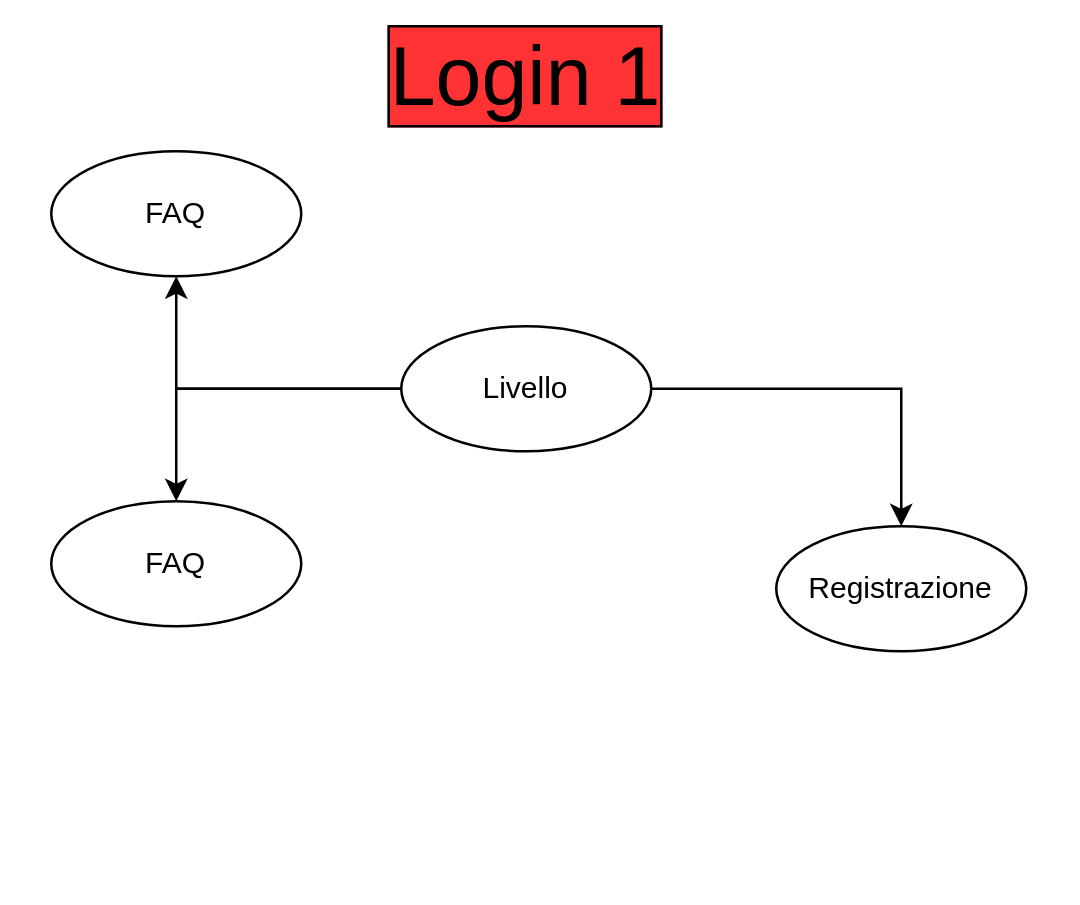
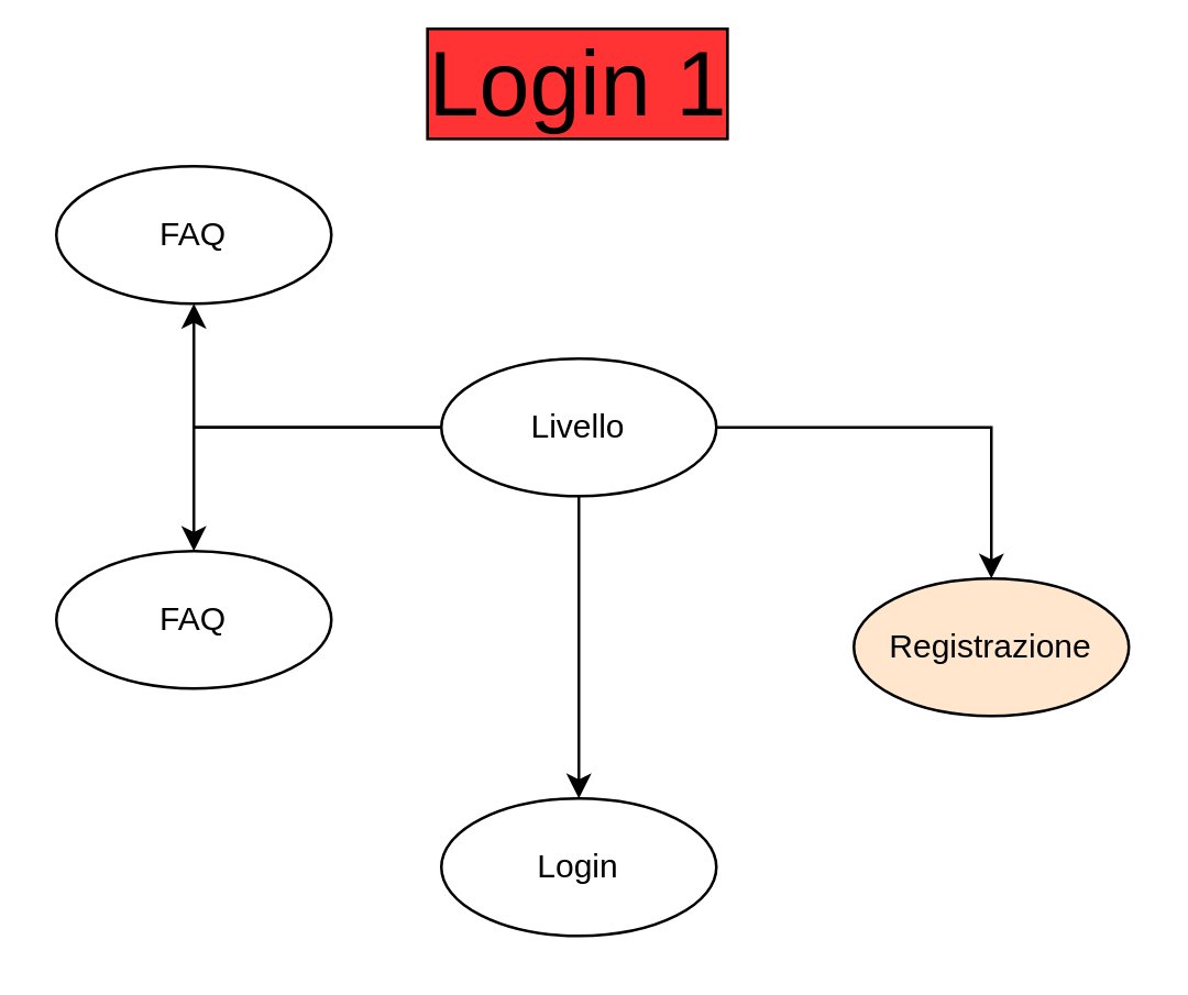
  <mxCell id="0" />
  <mxCell id="1" parent="0" />
  <mxCell id="2" style="edgeStyle=orthogonalEdgeStyle;rounded=0;orthogonalLoop=1;jettySize=auto;html=1;entryX=0.5;entryY=0;entryDx=0;entryDy=0;" parent="1" source="6" target="7" edge="1"><mxGeometry relative="1" as="geometry" /></mxCell>
  <mxCell id="3" style="edgeStyle=orthogonalEdgeStyle;rounded=0;orthogonalLoop=1;jettySize=auto;html=1;entryX=0.5;entryY=0;entryDx=0;entryDy=0;" parent="1" source="6" target="8" edge="1"><mxGeometry relative="1" as="geometry" /></mxCell>
+ <mxCell id="4" style="edgeStyle=orthogonalEdgeStyle;rounded=0;orthogonalLoop=1;jettySize=auto;html=1;entryX=0.5;entryY=0;entryDx=0;entryDy=0;" parent="1" source="6" target="9" edge="1"><mxGeometry relative="1" as="geometry" /></mxCell>
  <mxCell id="5" style="edgeStyle=orthogonalEdgeStyle;rounded=0;orthogonalLoop=1;jettySize=auto;html=1;entryX=0.5;entryY=1;entryDx=0;entryDy=0;" edge="1" parent="1" source="6" target="11"><mxGeometry relative="1" as="geometry" /></mxCell>
  <mxCell id="6" value="Livello" style="ellipse;whiteSpace=wrap;html=1;" parent="1" vertex="1"><mxGeometry x="160" y="130" width="100" height="50" as="geometry" /></mxCell>
  <mxCell id="7" value="FAQ" style="ellipse;whiteSpace=wrap;html=1;" parent="1" vertex="1"><mxGeometry x="20" y="200" width="100" height="50" as="geometry" /></mxCell>
- <mxCell id="8" value="Registrazione" style="ellipse;whiteSpace=wrap;html=1;" parent="1" vertex="1"><mxGeometry x="310" y="210" width="100" height="50" as="geometry" /></mxCell>
+ <mxCell id="8" value="Registrazione" style="ellipse;whiteSpace=wrap;html=1;fillColor=#ffe6cc;" parent="1" vertex="1"><mxGeometry x="310" y="210" width="100" height="50" as="geometry" /></mxCell>
+ <mxCell id="9" value="Login" style="ellipse;whiteSpace=wrap;html=1;" parent="1" vertex="1"><mxGeometry x="160" y="290" width="100" height="50" as="geometry" /></mxCell>
  <mxCell id="10" value="Login 1" style="text;html=1;align=center;verticalAlign=middle;whiteSpace=wrap;rounded=0;fontSize=33;labelBorderColor=#000000;labelBackgroundColor=#FF3333;" parent="1" vertex="1"><mxGeometry x="135" y="20" width="150" height="20" as="geometry" /></mxCell>
  <mxCell id="11" value="FAQ" style="ellipse;whiteSpace=wrap;html=1;" vertex="1" parent="1"><mxGeometry x="20" y="60" width="100" height="50" as="geometry" /></mxCell>
  <mxCell id="12" style="edgeStyle=orthogonalEdgeStyle;rounded=0;orthogonalLoop=1;jettySize=auto;html=1;exitX=0.5;exitY=1;exitDx=0;exitDy=0;" edge="1" parent="1" source="10" target="10"><mxGeometry relative="1" as="geometry" /></mxCell>
